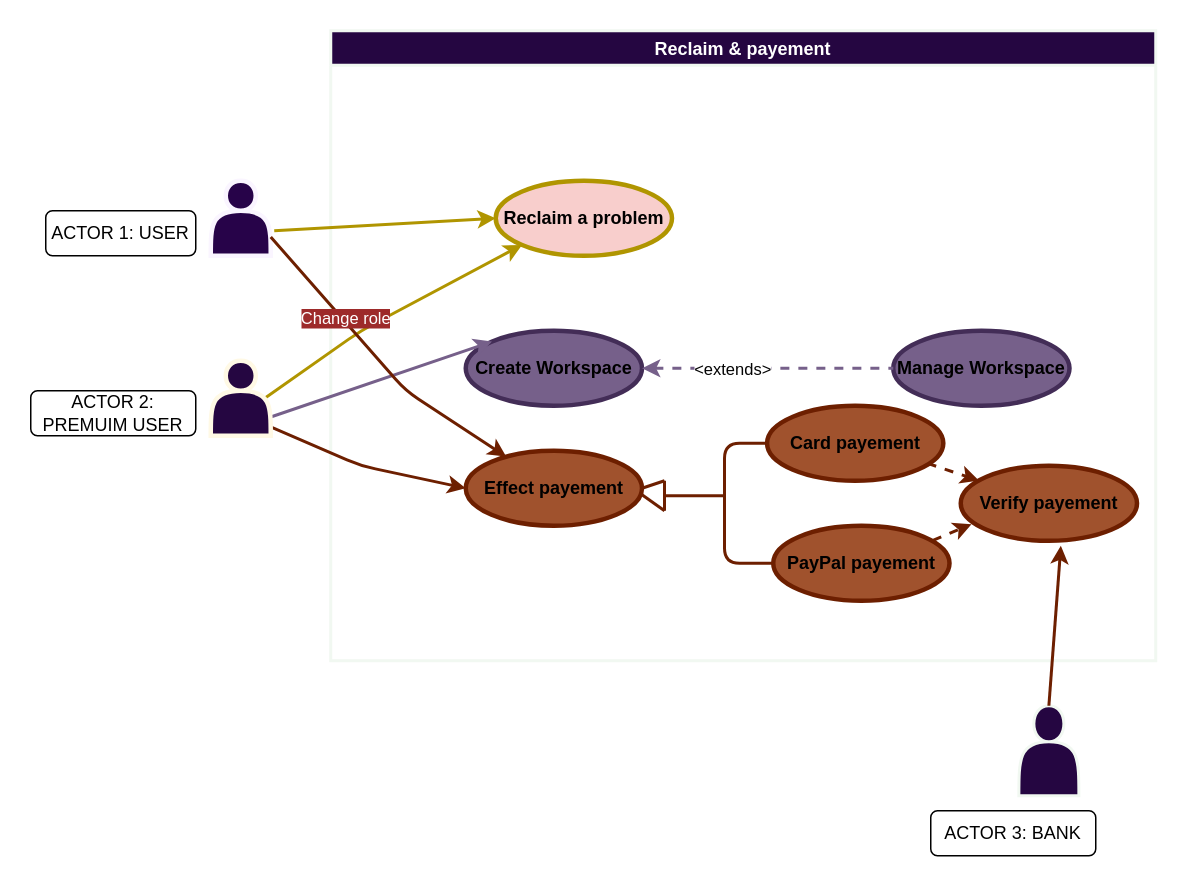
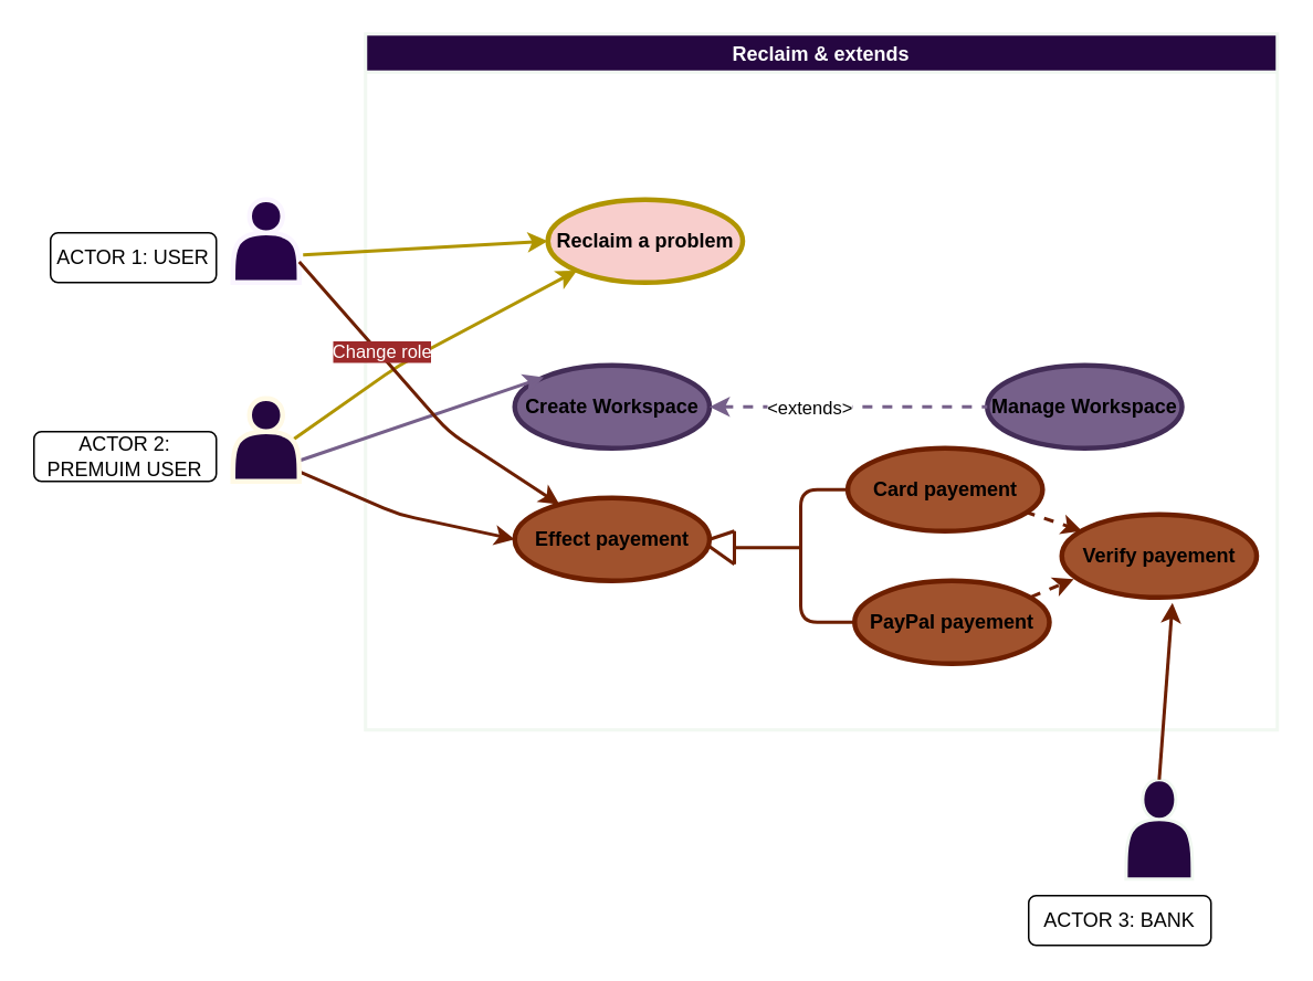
  <mxCell id="0" />
  <mxCell id="1" parent="0" />
- <mxCell id="2" value="Reclaim &amp; payement" style="swimlane;strokeColor=#f1f8f1;strokeWidth=2;fontColor=#ffffff;fillColor=#250641;" parent="1" vertex="1"><mxGeometry x="220" y="20" width="550" height="420" as="geometry"><mxRectangle x="-600" y="-680" width="100" height="30" as="alternateBounds" /></mxGeometry></mxCell>
+ <mxCell id="2" value="Reclaim &amp; extends" style="swimlane;strokeColor=#f1f8f1;strokeWidth=2;fontColor=#ffffff;fillColor=#250641;" parent="1" vertex="1"><mxGeometry x="220" y="20" width="550" height="420" as="geometry"><mxRectangle x="-600" y="-680" width="100" height="30" as="alternateBounds" /></mxGeometry></mxCell>
  <mxCell id="3" value="&lt;font color=&quot;#000000&quot;&gt;&lt;b&gt;Create Workspace&lt;/b&gt;&lt;/font&gt;" style="ellipse;whiteSpace=wrap;html=1;align=center;newEdgeStyle={&quot;edgeStyle&quot;:&quot;entityRelationEdgeStyle&quot;,&quot;startArrow&quot;:&quot;none&quot;,&quot;endArrow&quot;:&quot;none&quot;,&quot;segment&quot;:10,&quot;curved&quot;:1,&quot;sourcePerimeterSpacing&quot;:0,&quot;targetPerimeterSpacing&quot;:0};treeFolding=1;treeMoving=1;fillColor=#76608a;fontColor=#ffffff;strokeColor=#432D57;strokeWidth=3;" parent="2" vertex="1"><mxGeometry x="90" y="200" width="117.5" height="50" as="geometry" /></mxCell>
  <mxCell id="4" value="&lt;font color=&quot;#000000&quot;&gt;&lt;b&gt;Manage Workspace&lt;/b&gt;&lt;/font&gt;" style="ellipse;whiteSpace=wrap;html=1;align=center;newEdgeStyle={&quot;edgeStyle&quot;:&quot;entityRelationEdgeStyle&quot;,&quot;startArrow&quot;:&quot;none&quot;,&quot;endArrow&quot;:&quot;none&quot;,&quot;segment&quot;:10,&quot;curved&quot;:1,&quot;sourcePerimeterSpacing&quot;:0,&quot;targetPerimeterSpacing&quot;:0};treeFolding=1;treeMoving=1;fillColor=#76608a;fontColor=#ffffff;strokeColor=#432D57;strokeWidth=3;" parent="2" vertex="1"><mxGeometry x="375" y="200" width="117.5" height="50" as="geometry" /></mxCell>
  <mxCell id="5" style="rounded=1;jumpStyle=none;html=1;exitX=1;exitY=0.5;exitDx=0;exitDy=0;elbow=vertical;fillColor=#60a917;strokeColor=#76608A;strokeWidth=2;dashed=1;entryX=0;entryY=0.5;entryDx=0;entryDy=0;startArrow=classic;startFill=1;endArrow=none;endFill=0;" parent="2" source="3" target="4" edge="1"><mxGeometry relative="1" as="geometry"><mxPoint x="37.5" y="150.0" as="sourcePoint" /><mxPoint x="102.5" y="205" as="targetPoint" /></mxGeometry></mxCell>
  <mxCell id="6" value="&lt;font color=&quot;#050505&quot;&gt;&amp;lt;extends&amp;gt;&lt;/font&gt;" style="edgeLabel;html=1;align=center;verticalAlign=middle;resizable=0;points=[];fontColor=#ffffff;" parent="5" vertex="1" connectable="0"><mxGeometry x="-0.286" relative="1" as="geometry"><mxPoint as="offset" /></mxGeometry></mxCell>
  <mxCell id="7" value="&lt;font color=&quot;#000000&quot;&gt;&lt;b&gt;Effect payement&lt;/b&gt;&lt;/font&gt;" style="ellipse;whiteSpace=wrap;html=1;align=center;newEdgeStyle={&quot;edgeStyle&quot;:&quot;entityRelationEdgeStyle&quot;,&quot;startArrow&quot;:&quot;none&quot;,&quot;endArrow&quot;:&quot;none&quot;,&quot;segment&quot;:10,&quot;curved&quot;:1,&quot;sourcePerimeterSpacing&quot;:0,&quot;targetPerimeterSpacing&quot;:0};treeFolding=1;treeMoving=1;fillColor=#a0522d;fontColor=#ffffff;strokeColor=#6D1F00;strokeWidth=3;" parent="2" vertex="1"><mxGeometry x="90" y="280" width="117.5" height="50" as="geometry" /></mxCell>
  <mxCell id="8" value="&lt;font color=&quot;#000000&quot;&gt;&lt;b&gt;Card payement&lt;/b&gt;&lt;/font&gt;" style="ellipse;whiteSpace=wrap;html=1;align=center;newEdgeStyle={&quot;edgeStyle&quot;:&quot;entityRelationEdgeStyle&quot;,&quot;startArrow&quot;:&quot;none&quot;,&quot;endArrow&quot;:&quot;none&quot;,&quot;segment&quot;:10,&quot;curved&quot;:1,&quot;sourcePerimeterSpacing&quot;:0,&quot;targetPerimeterSpacing&quot;:0};treeFolding=1;treeMoving=1;fillColor=#a0522d;fontColor=#ffffff;strokeColor=#6D1F00;strokeWidth=3;" parent="2" vertex="1"><mxGeometry x="290.88" y="250" width="117.5" height="50" as="geometry" /></mxCell>
  <mxCell id="9" value="&lt;font color=&quot;#000000&quot;&gt;&lt;b&gt;PayPal payement&lt;/b&gt;&lt;/font&gt;" style="ellipse;whiteSpace=wrap;html=1;align=center;newEdgeStyle={&quot;edgeStyle&quot;:&quot;entityRelationEdgeStyle&quot;,&quot;startArrow&quot;:&quot;none&quot;,&quot;endArrow&quot;:&quot;none&quot;,&quot;segment&quot;:10,&quot;curved&quot;:1,&quot;sourcePerimeterSpacing&quot;:0,&quot;targetPerimeterSpacing&quot;:0};treeFolding=1;treeMoving=1;fillColor=#a0522d;fontColor=#ffffff;strokeColor=#6D1F00;strokeWidth=3;" parent="2" vertex="1"><mxGeometry x="295" y="330" width="117.5" height="50" as="geometry" /></mxCell>
  <mxCell id="10" value="" style="endArrow=none;html=1;rounded=1;strokeColor=#6D1F00;strokeWidth=2;fontColor=#ffffff;elbow=vertical;jumpStyle=none;entryX=0;entryY=0.5;entryDx=0;entryDy=0;exitX=0;exitY=0.5;exitDx=0;exitDy=0;" parent="2" source="9" target="8" edge="1"><mxGeometry width="50" height="50" relative="1" as="geometry"><mxPoint x="2.5" y="280" as="sourcePoint" /><mxPoint x="52.5" y="230" as="targetPoint" /><Array as="points"><mxPoint x="262.5" y="355" /><mxPoint x="262.5" y="275" /></Array></mxGeometry></mxCell>
  <mxCell id="11" value="&lt;font color=&quot;#000000&quot;&gt;&lt;b&gt;Reclaim a problem&lt;/b&gt;&lt;/font&gt;" style="ellipse;whiteSpace=wrap;html=1;align=center;newEdgeStyle={&quot;edgeStyle&quot;:&quot;entityRelationEdgeStyle&quot;,&quot;startArrow&quot;:&quot;none&quot;,&quot;endArrow&quot;:&quot;none&quot;,&quot;segment&quot;:10,&quot;curved&quot;:1,&quot;sourcePerimeterSpacing&quot;:0,&quot;targetPerimeterSpacing&quot;:0};treeFolding=1;treeMoving=1;fillColor=#f8cecc;fontColor=#000000;strokeColor=#B09500;strokeWidth=3;" parent="2" vertex="1"><mxGeometry x="110" y="100" width="117.5" height="50" as="geometry" /></mxCell>
  <mxCell id="12" value="" style="endArrow=none;html=1;rounded=1;strokeColor=#6D1F00;strokeWidth=2;fontColor=#ffffff;elbow=vertical;jumpStyle=none;exitX=1;exitY=0.5;exitDx=0;exitDy=0;" parent="2" source="7" edge="1"><mxGeometry width="50" height="50" relative="1" as="geometry"><mxPoint x="-5" y="290" as="sourcePoint" /><mxPoint x="222.5" y="300" as="targetPoint" /></mxGeometry></mxCell>
  <mxCell id="13" style="rounded=1;jumpStyle=none;html=1;exitX=1;exitY=0.75;exitDx=0;exitDy=0;elbow=vertical;fillColor=#60a917;strokeColor=#76608A;strokeWidth=2;entryX=0;entryY=0;entryDx=0;entryDy=0;" parent="2" source="19" target="3" edge="1"><mxGeometry relative="1" as="geometry"><mxPoint x="-18.64" y="185.55" as="sourcePoint" /><mxPoint x="87.5" y="235.0" as="targetPoint" /></mxGeometry></mxCell>
  <mxCell id="14" style="rounded=1;jumpStyle=none;html=1;elbow=vertical;fillColor=#60a917;strokeColor=#6D1F00;strokeWidth=2;entryX=0;entryY=0.5;entryDx=0;entryDy=0;exitX=0.979;exitY=0.874;exitDx=0;exitDy=0;exitPerimeter=0;" parent="2" source="19" target="7" edge="1"><mxGeometry relative="1" as="geometry"><mxPoint x="-30" y="190" as="sourcePoint" /><mxPoint x="104.665" y="467.341" as="targetPoint" /><Array as="points"><mxPoint x="20" y="290" /></Array></mxGeometry></mxCell>
  <mxCell id="15" value="" style="endArrow=none;html=1;rounded=1;strokeColor=#6D1F00;strokeWidth=2;fontColor=#ffffff;elbow=vertical;jumpStyle=none;" parent="2" edge="1"><mxGeometry width="50" height="50" relative="1" as="geometry"><mxPoint x="222.5" y="310" as="sourcePoint" /><mxPoint x="262.5" y="310" as="targetPoint" /></mxGeometry></mxCell>
  <mxCell id="16" style="rounded=1;jumpStyle=none;html=1;elbow=vertical;fillColor=#60a917;strokeColor=#B09500;strokeWidth=2;entryX=0;entryY=1;entryDx=0;entryDy=0;exitX=0.9;exitY=0.5;exitDx=0;exitDy=0;exitPerimeter=0;" parent="2" source="19" target="11" edge="1"><mxGeometry relative="1" as="geometry"><mxPoint x="-40" y="290" as="sourcePoint" /><mxPoint x="84.975" y="647.209" as="targetPoint" /><Array as="points"><mxPoint x="20" y="200" /></Array></mxGeometry></mxCell>
  <mxCell id="17" value="" style="endArrow=none;html=1;rounded=1;strokeColor=#6D1F00;strokeWidth=2;fontColor=#ffffff;elbow=vertical;jumpStyle=none;" parent="2" edge="1"><mxGeometry width="50" height="50" relative="1" as="geometry"><mxPoint x="222.5" y="300" as="sourcePoint" /><mxPoint x="222.5" y="320" as="targetPoint" /></mxGeometry></mxCell>
  <mxCell id="18" value="" style="endArrow=none;html=1;rounded=1;strokeColor=#6D1F00;strokeWidth=2;fontColor=#ffffff;elbow=vertical;jumpStyle=none;exitX=0.998;exitY=0.583;exitDx=0;exitDy=0;exitPerimeter=0;" parent="2" source="7" edge="1"><mxGeometry width="50" height="50" relative="1" as="geometry"><mxPoint x="232.5" y="310" as="sourcePoint" /><mxPoint x="222.5" y="320" as="targetPoint" /></mxGeometry></mxCell>
  <mxCell id="19" value="" style="shape=actor;whiteSpace=wrap;html=1;fillColor=#250641;strokeColor=#fff9e5;fontColor=#ffffff;strokeWidth=3;" parent="2" vertex="1"><mxGeometry x="-80" y="220" width="40" height="50" as="geometry" /></mxCell>
  <mxCell id="20" value="ACTOR 2: PREMUIM USER" style="rounded=1;whiteSpace=wrap;html=1;" parent="2" vertex="1"><mxGeometry x="-200" y="240" width="110" height="30" as="geometry" /></mxCell>
  <mxCell id="21" value="" style="shape=actor;whiteSpace=wrap;html=1;fillColor=#270349;fontColor=#ffffff;strokeColor=#faf5ff;strokeWidth=3;" parent="2" vertex="1"><mxGeometry x="-80" y="100" width="40" height="50" as="geometry" /></mxCell>
  <mxCell id="22" value="ACTOR 1: USER" style="rounded=1;whiteSpace=wrap;html=1;" parent="2" vertex="1"><mxGeometry x="-190" y="120" width="100" height="30" as="geometry" /></mxCell>
  <mxCell id="23" style="rounded=1;jumpStyle=none;html=1;elbow=vertical;fillColor=#60a917;strokeColor=#B09500;strokeWidth=2;entryX=0;entryY=0.5;entryDx=0;entryDy=0;exitX=1.058;exitY=0.666;exitDx=0;exitDy=0;exitPerimeter=0;" parent="2" source="21" target="11" edge="1"><mxGeometry relative="1" as="geometry"><mxPoint x="-34" y="255" as="sourcePoint" /><mxPoint x="130.457" y="118.25" as="targetPoint" /><Array as="points" /></mxGeometry></mxCell>
  <mxCell id="24" style="rounded=1;jumpStyle=none;html=1;elbow=vertical;fillColor=#60a917;strokeColor=#6D1F00;strokeWidth=2;exitX=1;exitY=0.75;exitDx=0;exitDy=0;" parent="2" source="21" target="7" edge="1"><mxGeometry relative="1" as="geometry"><mxPoint x="-30.84" y="273.7" as="sourcePoint" /><mxPoint x="100.0" y="315" as="targetPoint" /><Array as="points"><mxPoint x="50" y="240" /></Array></mxGeometry></mxCell>
  <mxCell id="25" value="Change role" style="edgeLabel;html=1;align=center;verticalAlign=middle;resizable=0;points=[];fontColor=#ffffff;labelBackgroundColor=#9d2a2a;labelBorderColor=none;spacing=4;spacingTop=3;" parent="24" vertex="1" connectable="0"><mxGeometry x="-0.078" relative="1" as="geometry"><mxPoint x="-16" y="-23" as="offset" /></mxGeometry></mxCell>
  <mxCell id="26" value="&lt;font color=&quot;#000000&quot;&gt;&lt;b&gt;Verify payement&lt;/b&gt;&lt;/font&gt;" style="ellipse;whiteSpace=wrap;html=1;align=center;newEdgeStyle={&quot;edgeStyle&quot;:&quot;entityRelationEdgeStyle&quot;,&quot;startArrow&quot;:&quot;none&quot;,&quot;endArrow&quot;:&quot;none&quot;,&quot;segment&quot;:10,&quot;curved&quot;:1,&quot;sourcePerimeterSpacing&quot;:0,&quot;targetPerimeterSpacing&quot;:0};treeFolding=1;treeMoving=1;fillColor=#a0522d;fontColor=#ffffff;strokeColor=#6D1F00;strokeWidth=3;" parent="2" vertex="1"><mxGeometry x="420" y="290" width="117.5" height="50" as="geometry" /></mxCell>
  <mxCell id="27" value="" style="endArrow=classic;html=1;rounded=1;strokeColor=#6D1F00;strokeWidth=2;fontColor=#ffffff;elbow=vertical;jumpStyle=none;exitX=0.911;exitY=0.769;exitDx=0;exitDy=0;startArrow=none;startFill=0;exitPerimeter=0;endFill=1;dashed=1;" parent="2" source="8" target="26" edge="1"><mxGeometry width="50" height="50" relative="1" as="geometry"><mxPoint x="420.0" y="354.9" as="sourcePoint" /><mxPoint x="463.7" y="380.0" as="targetPoint" /></mxGeometry></mxCell>
  <mxCell id="28" value="" style="endArrow=classic;html=1;rounded=1;strokeColor=#6D1F00;strokeWidth=2;fontColor=#ffffff;elbow=vertical;jumpStyle=none;startArrow=none;startFill=0;endFill=1;dashed=1;exitX=0.906;exitY=0.195;exitDx=0;exitDy=0;exitPerimeter=0;entryX=0.061;entryY=0.779;entryDx=0;entryDy=0;entryPerimeter=0;" parent="2" source="9" target="26" edge="1"><mxGeometry width="50" height="50" relative="1" as="geometry"><mxPoint x="394.793" y="312.0" as="sourcePoint" /><mxPoint x="428.998" y="323.338" as="targetPoint" /></mxGeometry></mxCell>
  <mxCell id="29" value="" style="shape=actor;whiteSpace=wrap;html=1;labelBackgroundColor=#9d2a2a;labelBorderColor=none;strokeColor=#f1f8f1;strokeWidth=2;fontColor=#ffffff;fillColor=#250641;" parent="1" vertex="1"><mxGeometry x="678.75" y="470" width="40" height="60" as="geometry" /></mxCell>
  <mxCell id="30" value="ACTOR 3: BANK" style="rounded=1;whiteSpace=wrap;html=1;" parent="1" vertex="1"><mxGeometry x="620" y="540" width="110" height="30" as="geometry" /></mxCell>
  <mxCell id="31" value="" style="endArrow=none;html=1;rounded=1;strokeColor=#6D1F00;strokeWidth=2;fontColor=#ffffff;elbow=vertical;jumpStyle=none;entryX=0.5;entryY=0;entryDx=0;entryDy=0;exitX=0.568;exitY=1.066;exitDx=0;exitDy=0;startArrow=classic;startFill=1;exitPerimeter=0;" parent="1" source="26" target="29" edge="1"><mxGeometry width="50" height="50" relative="1" as="geometry"><mxPoint x="760" y="400" as="sourcePoint" /><mxPoint x="800" y="400" as="targetPoint" /></mxGeometry></mxCell>
